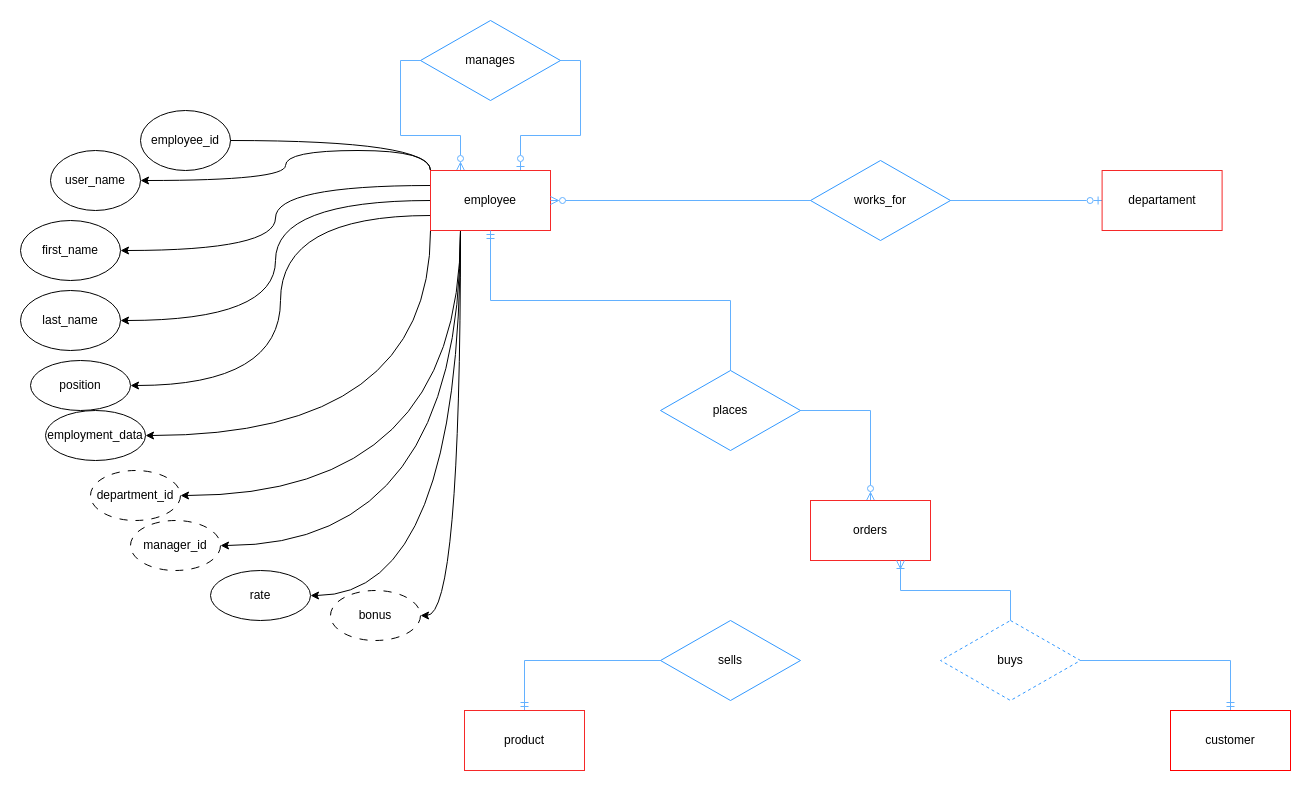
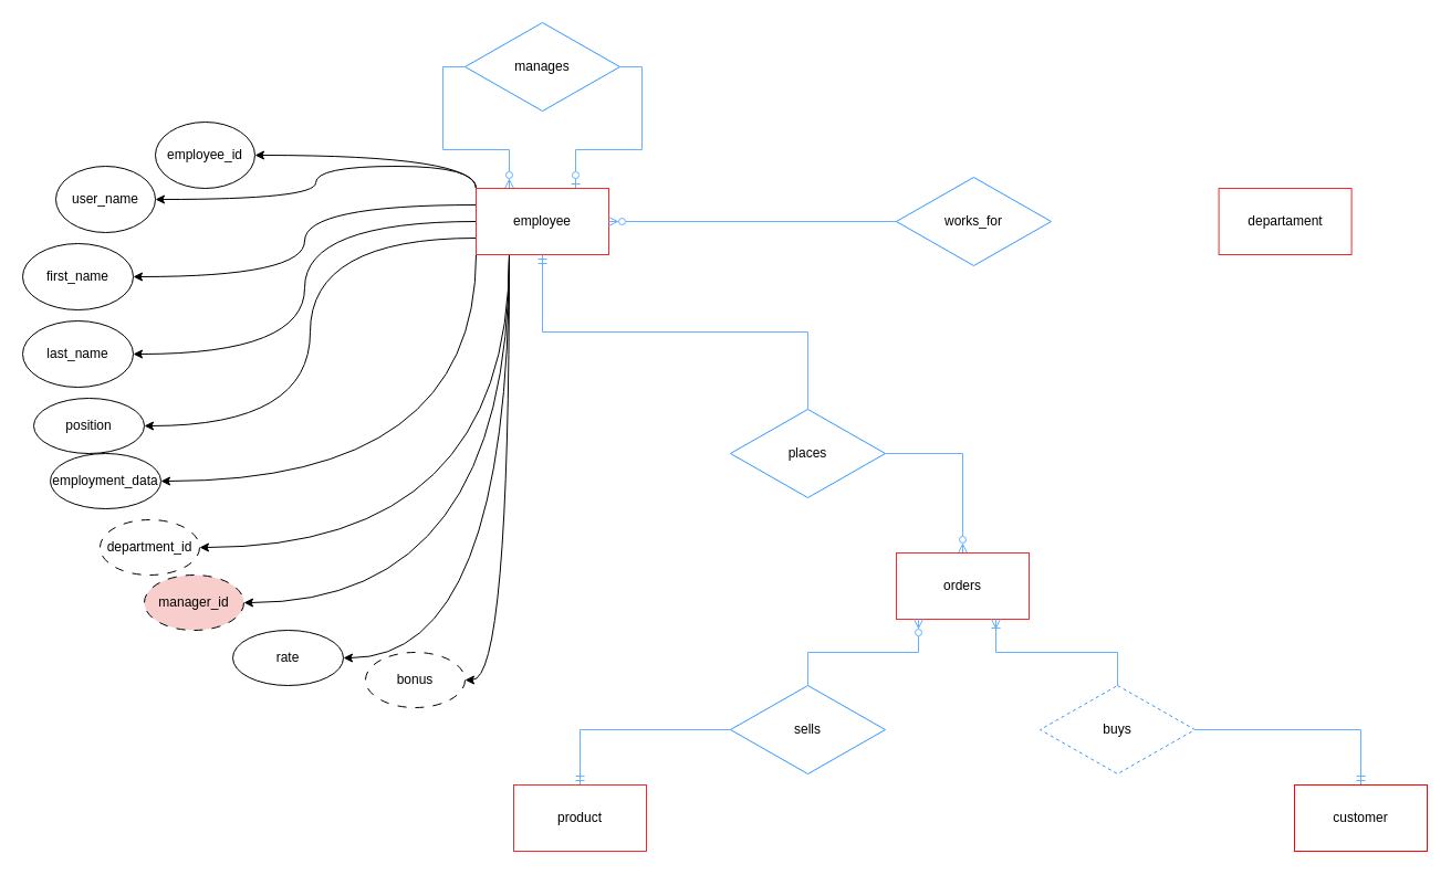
  <mxCell id="0" />
  <mxCell id="1" parent="0" />
  <mxCell id="2" style="edgeStyle=orthogonalEdgeStyle;rounded=0;orthogonalLoop=1;jettySize=auto;html=1;exitX=1;exitY=0.5;exitDx=0;exitDy=0;entryX=0.75;entryY=0;entryDx=0;entryDy=0;strokeColor=#63b1ff;endArrow=ERzeroToOne;endFill=0;" parent="1" source="4" target="22" edge="1"><mxGeometry relative="1" as="geometry"><Array as="points"><mxPoint x="580" y="60" /><mxPoint x="580" y="135" /><mxPoint x="520" y="135" /></Array></mxGeometry></mxCell>
  <mxCell id="3" style="edgeStyle=orthogonalEdgeStyle;rounded=0;orthogonalLoop=1;jettySize=auto;html=1;exitX=0;exitY=0.5;exitDx=0;exitDy=0;entryX=0.25;entryY=0;entryDx=0;entryDy=0;strokeColor=#63b1ff;endArrow=ERzeroToMany;endFill=0;" parent="1" source="4" target="22" edge="1"><mxGeometry relative="1" as="geometry" /></mxCell>
  <mxCell id="4" value="manages" style="rhombus;whiteSpace=wrap;html=1;strokeColor=#3399FF;" parent="1" vertex="1"><mxGeometry x="420" y="20" width="140" height="80" as="geometry" /></mxCell>
  <mxCell id="5" value="department_id" style="ellipse;whiteSpace=wrap;html=1;dashed=1;dashPattern=8 8;" parent="1" vertex="1"><mxGeometry x="90" y="470" width="90" height="50" as="geometry" /></mxCell>
  <mxCell id="6" value="employment_data" style="ellipse;whiteSpace=wrap;html=1;" parent="1" vertex="1"><mxGeometry x="45" y="410" width="100" height="50" as="geometry" /></mxCell>
  <mxCell id="7" value="position" style="ellipse;whiteSpace=wrap;html=1;" parent="1" vertex="1"><mxGeometry x="30" y="360" width="100" height="50" as="geometry" /></mxCell>
  <mxCell id="8" value="last_name" style="ellipse;whiteSpace=wrap;html=1;" parent="1" vertex="1"><mxGeometry x="20" y="290" width="100" height="60" as="geometry" /></mxCell>
  <mxCell id="9" value="first_name" style="ellipse;whiteSpace=wrap;html=1;" parent="1" vertex="1"><mxGeometry x="20" y="220" width="100" height="60" as="geometry" /></mxCell>
  <mxCell id="10" value="user_name" style="ellipse;whiteSpace=wrap;html=1;" parent="1" vertex="1"><mxGeometry x="50" y="150" width="90" height="60" as="geometry" /></mxCell>
  <mxCell id="11" value="employee_id" style="ellipse;whiteSpace=wrap;html=1;" parent="1" vertex="1"><mxGeometry x="140" y="110" width="90" height="60" as="geometry" /></mxCell>
- <mxCell id="12" style="edgeStyle=orthogonalEdgeStyle;rounded=0;orthogonalLoop=1;jettySize=auto;html=1;exitX=0;exitY=0;exitDx=0;exitDy=0;entryX=1;entryY=0.5;entryDx=0;entryDy=0;curved=1;endArrow=none;" parent="1" source="22" target="11" edge="1"><mxGeometry relative="1" as="geometry" /></mxCell>
+ <mxCell id="12" style="edgeStyle=orthogonalEdgeStyle;rounded=0;orthogonalLoop=1;jettySize=auto;html=1;exitX=0;exitY=0;exitDx=0;exitDy=0;entryX=1;entryY=0.5;entryDx=0;entryDy=0;curved=1;" parent="1" source="22" target="11" edge="1"><mxGeometry relative="1" as="geometry" /></mxCell>
  <mxCell id="13" style="edgeStyle=orthogonalEdgeStyle;rounded=0;orthogonalLoop=1;jettySize=auto;html=1;exitX=0.25;exitY=1;exitDx=0;exitDy=0;entryX=1;entryY=0.5;entryDx=0;entryDy=0;curved=1;" parent="1" source="22" target="5" edge="1"><mxGeometry relative="1" as="geometry" /></mxCell>
  <mxCell id="14" style="edgeStyle=orthogonalEdgeStyle;rounded=0;orthogonalLoop=1;jettySize=auto;html=1;exitX=0.25;exitY=1;exitDx=0;exitDy=0;entryX=1;entryY=0.5;entryDx=0;entryDy=0;curved=1;" parent="1" source="22" target="27" edge="1"><mxGeometry relative="1" as="geometry" /></mxCell>
  <mxCell id="15" style="edgeStyle=orthogonalEdgeStyle;rounded=0;orthogonalLoop=1;jettySize=auto;html=1;exitX=0.25;exitY=1;exitDx=0;exitDy=0;entryX=1;entryY=0.5;entryDx=0;entryDy=0;curved=1;" parent="1" source="22" target="28" edge="1"><mxGeometry relative="1" as="geometry" /></mxCell>
  <mxCell id="16" style="edgeStyle=orthogonalEdgeStyle;rounded=0;orthogonalLoop=1;jettySize=auto;html=1;exitX=0;exitY=0;exitDx=0;exitDy=0;entryX=1;entryY=0.5;entryDx=0;entryDy=0;curved=1;" parent="1" source="22" target="10" edge="1"><mxGeometry relative="1" as="geometry" /></mxCell>
  <mxCell id="17" style="edgeStyle=orthogonalEdgeStyle;rounded=0;orthogonalLoop=1;jettySize=auto;html=1;exitX=0;exitY=0.25;exitDx=0;exitDy=0;entryX=1;entryY=0.5;entryDx=0;entryDy=0;curved=1;" parent="1" source="22" target="9" edge="1"><mxGeometry relative="1" as="geometry" /></mxCell>
  <mxCell id="18" style="edgeStyle=orthogonalEdgeStyle;rounded=0;orthogonalLoop=1;jettySize=auto;html=1;exitX=0;exitY=0.5;exitDx=0;exitDy=0;entryX=1;entryY=0.5;entryDx=0;entryDy=0;curved=1;" parent="1" source="22" target="8" edge="1"><mxGeometry relative="1" as="geometry" /></mxCell>
  <mxCell id="19" style="edgeStyle=orthogonalEdgeStyle;rounded=0;orthogonalLoop=1;jettySize=auto;html=1;exitX=0;exitY=0.75;exitDx=0;exitDy=0;entryX=1;entryY=0.5;entryDx=0;entryDy=0;curved=1;" parent="1" source="22" target="7" edge="1"><mxGeometry relative="1" as="geometry" /></mxCell>
  <mxCell id="20" style="edgeStyle=orthogonalEdgeStyle;rounded=0;orthogonalLoop=1;jettySize=auto;html=1;exitX=0;exitY=1;exitDx=0;exitDy=0;entryX=1;entryY=0.5;entryDx=0;entryDy=0;curved=1;" parent="1" source="22" target="6" edge="1"><mxGeometry relative="1" as="geometry" /></mxCell>
  <mxCell id="21" style="edgeStyle=orthogonalEdgeStyle;rounded=0;orthogonalLoop=1;jettySize=auto;html=1;exitX=0.25;exitY=1;exitDx=0;exitDy=0;entryX=1;entryY=0.5;entryDx=0;entryDy=0;curved=1;" parent="1" source="22" target="29" edge="1"><mxGeometry relative="1" as="geometry" /></mxCell>
  <mxCell id="22" value="employee" style="rounded=0;whiteSpace=wrap;html=1;strokeColor=#f52929;" parent="1" vertex="1"><mxGeometry x="430" y="170" width="120" height="60" as="geometry" /></mxCell>
- <mxCell id="23" style="edgeStyle=orthogonalEdgeStyle;rounded=0;orthogonalLoop=1;jettySize=auto;html=1;strokeColor=#63b1ff;endArrow=ERzeroToOne;endFill=0;" parent="1" source="25" target="26" edge="1"><mxGeometry relative="1" as="geometry"><mxPoint x="1161.6" y="200" as="targetPoint" /></mxGeometry></mxCell>
  <mxCell id="24" style="edgeStyle=orthogonalEdgeStyle;rounded=0;orthogonalLoop=1;jettySize=auto;html=1;exitX=0;exitY=0.5;exitDx=0;exitDy=0;entryX=1;entryY=0.5;entryDx=0;entryDy=0;strokeColor=#63b1ff;endArrow=ERzeroToMany;endFill=0;" parent="1" source="25" target="22" edge="1"><mxGeometry relative="1" as="geometry" /></mxCell>
  <mxCell id="25" value="works_for" style="rhombus;whiteSpace=wrap;html=1;strokeColor=#3399FF;" parent="1" vertex="1"><mxGeometry x="810" y="160" width="140" height="80" as="geometry" /></mxCell>
  <mxCell id="26" value="departament" style="rounded=0;whiteSpace=wrap;html=1;strokeColor=#f52929;" parent="1" vertex="1"><mxGeometry x="1101.6" y="170" width="120" height="60" as="geometry" /></mxCell>
- <mxCell id="27" value="manager_id" style="ellipse;whiteSpace=wrap;html=1;dashed=1;dashPattern=8 8;" parent="1" vertex="1"><mxGeometry x="130" y="520" width="90" height="50" as="geometry" /></mxCell>
+ <mxCell id="27" value="manager_id" style="ellipse;whiteSpace=wrap;html=1;dashed=1;dashPattern=8 8;fillColor=#f8cecc;" parent="1" vertex="1"><mxGeometry x="130" y="520" width="90" height="50" as="geometry" /></mxCell>
  <mxCell id="28" value="rate" style="ellipse;whiteSpace=wrap;html=1;" parent="1" vertex="1"><mxGeometry x="210" y="570" width="100" height="50" as="geometry" /></mxCell>
  <mxCell id="29" value="bonus" style="ellipse;whiteSpace=wrap;html=1;dashed=1;dashPattern=8 8;" parent="1" vertex="1"><mxGeometry x="330" y="590" width="90" height="50" as="geometry" /></mxCell>
  <mxCell id="30" style="edgeStyle=orthogonalEdgeStyle;rounded=0;orthogonalLoop=1;jettySize=auto;html=1;exitX=1;exitY=0.5;exitDx=0;exitDy=0;entryX=0.5;entryY=0;entryDx=0;entryDy=0;strokeColor=#63b1ff;endArrow=ERzeroToMany;endFill=0;" parent="1" source="32" target="33" edge="1"><mxGeometry relative="1" as="geometry" /></mxCell>
  <mxCell id="31" style="edgeStyle=orthogonalEdgeStyle;rounded=0;orthogonalLoop=1;jettySize=auto;html=1;exitX=0.5;exitY=0;exitDx=0;exitDy=0;entryX=0.5;entryY=1;entryDx=0;entryDy=0;endArrow=ERmandOne;endFill=0;strokeColor=#63b1ff;" parent="1" source="32" target="22" edge="1"><mxGeometry relative="1" as="geometry" /></mxCell>
  <mxCell id="32" value="places" style="rhombus;whiteSpace=wrap;html=1;strokeColor=#3399FF;" parent="1" vertex="1"><mxGeometry x="660" y="370" width="140" height="80" as="geometry" /></mxCell>
  <mxCell id="33" value="orders" style="rounded=0;whiteSpace=wrap;html=1;strokeColor=#f52929;" parent="1" vertex="1"><mxGeometry x="810" y="500" width="120" height="60" as="geometry" /></mxCell>
  <mxCell id="34" style="edgeStyle=orthogonalEdgeStyle;rounded=0;orthogonalLoop=1;jettySize=auto;html=1;exitX=1;exitY=0.5;exitDx=0;exitDy=0;entryX=0.5;entryY=0;entryDx=0;entryDy=0;strokeColor=#63b1ff;endArrow=ERmandOne;endFill=0;" parent="1" source="36" target="39" edge="1"><mxGeometry relative="1" as="geometry" /></mxCell>
  <mxCell id="35" style="edgeStyle=orthogonalEdgeStyle;rounded=0;orthogonalLoop=1;jettySize=auto;html=1;exitX=0.5;exitY=0;exitDx=0;exitDy=0;entryX=0.75;entryY=1;entryDx=0;entryDy=0;strokeColor=#63b1ff;endArrow=ERoneToMany;endFill=0;" parent="1" source="36" target="33" edge="1"><mxGeometry relative="1" as="geometry" /></mxCell>
  <mxCell id="36" value="buys" style="rhombus;whiteSpace=wrap;html=1;strokeColor=#3399FF;dashed=1;" parent="1" vertex="1"><mxGeometry x="940" y="620" width="140" height="80" as="geometry" /></mxCell>
  <mxCell id="37" style="edgeStyle=orthogonalEdgeStyle;rounded=0;orthogonalLoop=1;jettySize=auto;html=1;exitX=0;exitY=0.5;exitDx=0;exitDy=0;entryX=0.5;entryY=0;entryDx=0;entryDy=0;strokeColor=#63b1ff;endArrow=ERmandOne;endFill=0;" parent="1" source="38" target="40" edge="1"><mxGeometry relative="1" as="geometry" /></mxCell>
  <mxCell id="38" value="sells" style="rhombus;whiteSpace=wrap;html=1;strokeColor=#3399FF;" parent="1" vertex="1"><mxGeometry x="660" y="620" width="140" height="80" as="geometry" /></mxCell>
  <mxCell id="39" value="customer" style="rounded=0;whiteSpace=wrap;html=1;strokeColor=#ff0000;" parent="1" vertex="1"><mxGeometry x="1170" y="710" width="120" height="60" as="geometry" /></mxCell>
  <mxCell id="40" value="product" style="rounded=0;whiteSpace=wrap;html=1;strokeColor=#f52929;" parent="1" vertex="1"><mxGeometry x="464" y="710" width="120" height="60" as="geometry" /></mxCell>
+ <mxCell id="41" style="edgeStyle=orthogonalEdgeStyle;rounded=0;orthogonalLoop=1;jettySize=auto;html=1;exitX=0.5;exitY=0;exitDx=0;exitDy=0;entryX=0.167;entryY=1;entryDx=0;entryDy=0;entryPerimeter=0;strokeColor=#63b1ff;endArrow=ERzeroToMany;endFill=0;" parent="1" source="38" target="33" edge="1"><mxGeometry relative="1" as="geometry" /></mxCell>
